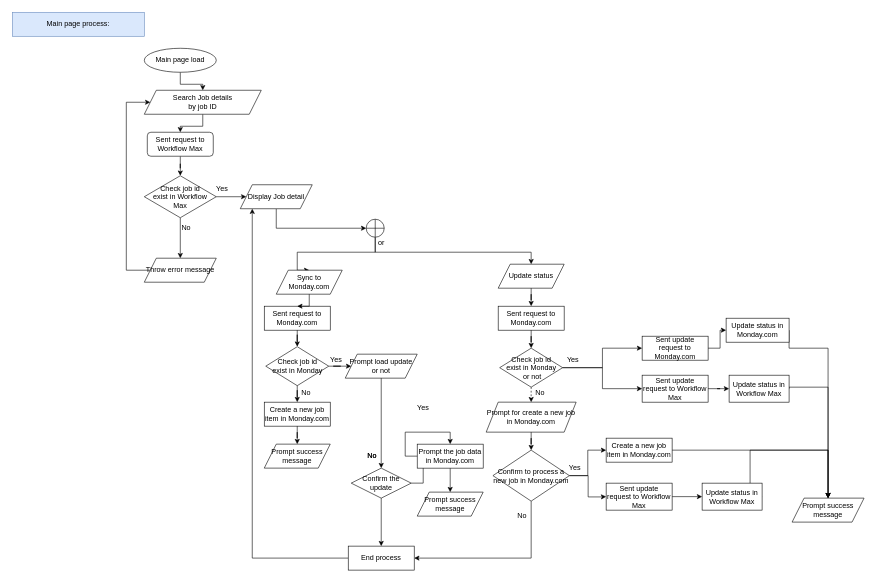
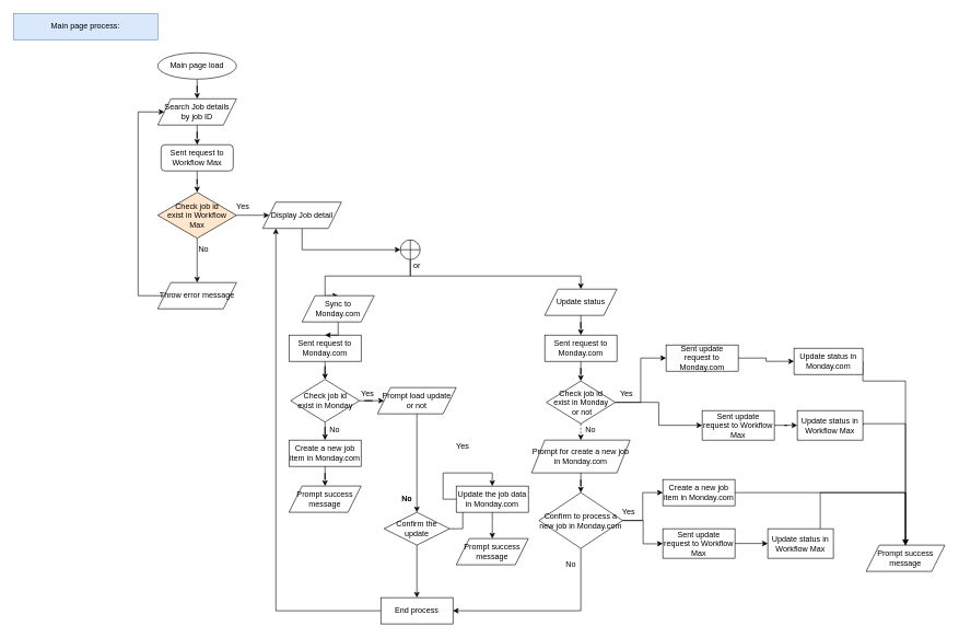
  <mxCell id="0" />
  <mxCell id="1" parent="0" />
  <mxCell id="2" style="edgeStyle=orthogonalEdgeStyle;rounded=0;orthogonalLoop=1;jettySize=auto;html=1;entryX=0.5;entryY=0;entryDx=0;entryDy=0;" edge="1" parent="1" source="3" target="5"><mxGeometry relative="1" as="geometry" /></mxCell>
  <mxCell id="3" value="Main page load" style="ellipse;whiteSpace=wrap;html=1;" vertex="1" parent="1"><mxGeometry x="240" y="80" width="120" height="40" as="geometry" /></mxCell>
  <mxCell id="4" style="edgeStyle=orthogonalEdgeStyle;rounded=0;orthogonalLoop=1;jettySize=auto;html=1;entryX=0.5;entryY=0;entryDx=0;entryDy=0;" edge="1" parent="1" source="5" target="7"><mxGeometry relative="1" as="geometry" /></mxCell>
- <mxCell id="5" value="&lt;div&gt;Search Job details&lt;/div&gt;&lt;div&gt;by job ID&lt;br&gt;&lt;/div&gt;" style="shape=parallelogram;perimeter=parallelogramPerimeter;whiteSpace=wrap;html=1;fixedSize=1;" vertex="1" parent="1"><mxGeometry x="240" y="150" width="195" height="40" as="geometry" /></mxCell>
+ <mxCell id="5" value="&lt;div&gt;Search Job details&lt;/div&gt;&lt;div&gt;by job ID&lt;br&gt;&lt;/div&gt;" style="shape=parallelogram;perimeter=parallelogramPerimeter;whiteSpace=wrap;html=1;fixedSize=1;" vertex="1" parent="1"><mxGeometry x="240" y="150" width="120" height="40" as="geometry" /></mxCell>
  <mxCell id="6" style="edgeStyle=orthogonalEdgeStyle;rounded=0;orthogonalLoop=1;jettySize=auto;html=1;" edge="1" parent="1" source="7" target="10"><mxGeometry relative="1" as="geometry" /></mxCell>
  <mxCell id="7" value="Sent request to Workflow Max" style="whiteSpace=wrap;html=1;rounded=1;" vertex="1" parent="1"><mxGeometry x="245" y="220" width="110" height="40" as="geometry" /></mxCell>
  <mxCell id="8" style="edgeStyle=orthogonalEdgeStyle;rounded=0;orthogonalLoop=1;jettySize=auto;html=1;" edge="1" parent="1" source="10" target="21"><mxGeometry relative="1" as="geometry"><mxPoint x="300" y="420" as="targetPoint" /></mxGeometry></mxCell>
  <mxCell id="9" style="edgeStyle=orthogonalEdgeStyle;rounded=0;orthogonalLoop=1;jettySize=auto;html=1;entryX=0;entryY=0.5;entryDx=0;entryDy=0;" edge="1" parent="1" source="10" target="20"><mxGeometry relative="1" as="geometry"><mxPoint x="400" y="327.5" as="targetPoint" /></mxGeometry></mxCell>
- <mxCell id="10" value="&lt;div&gt;Check job id &lt;br&gt;&lt;/div&gt;&lt;div&gt;exist in Workflow &lt;br&gt;&lt;/div&gt;&lt;div&gt;Max&lt;br&gt;&lt;/div&gt;" style="rhombus;whiteSpace=wrap;html=1;" vertex="1" parent="1"><mxGeometry x="240" y="292.5" width="120" height="70" as="geometry" /></mxCell>
+ <mxCell id="10" value="&lt;div&gt;Check job id &lt;br&gt;&lt;/div&gt;&lt;div&gt;exist in Workflow &lt;br&gt;&lt;/div&gt;&lt;div&gt;Max&lt;br&gt;&lt;/div&gt;" style="rhombus;whiteSpace=wrap;html=1;fillColor=#ffe6cc;" vertex="1" parent="1"><mxGeometry x="240" y="292.5" width="120" height="70" as="geometry" /></mxCell>
  <mxCell id="11" style="edgeStyle=orthogonalEdgeStyle;rounded=0;orthogonalLoop=1;jettySize=auto;html=1;entryX=0;entryY=0.5;entryDx=0;entryDy=0;exitX=0;exitY=0.5;exitDx=0;exitDy=0;" edge="1" parent="1" source="21" target="5"><mxGeometry relative="1" as="geometry"><mxPoint x="130" y="160" as="targetPoint" /><mxPoint x="255" y="447.5" as="sourcePoint" /><Array as="points"><mxPoint x="210" y="450" /><mxPoint x="210" y="170" /></Array></mxGeometry></mxCell>
  <mxCell id="12" value="No" style="text;html=1;strokeColor=none;fillColor=none;align=center;verticalAlign=middle;whiteSpace=wrap;rounded=0;" vertex="1" parent="1"><mxGeometry x="290" y="370" width="40" height="20" as="geometry" /></mxCell>
  <mxCell id="13" style="edgeStyle=orthogonalEdgeStyle;rounded=0;orthogonalLoop=1;jettySize=auto;html=1;entryX=0;entryY=0.5;entryDx=0;entryDy=0;entryPerimeter=0;exitX=0.5;exitY=1;exitDx=0;exitDy=0;" edge="1" parent="1" source="20" target="17"><mxGeometry relative="1" as="geometry"><mxPoint x="500" y="327.5" as="sourcePoint" /><Array as="points"><mxPoint x="460" y="380" /><mxPoint x="610" y="380" /></Array></mxGeometry></mxCell>
  <mxCell id="14" value="Yes" style="text;html=1;strokeColor=none;fillColor=none;align=center;verticalAlign=middle;whiteSpace=wrap;rounded=0;" vertex="1" parent="1"><mxGeometry x="350" y="305" width="40" height="20" as="geometry" /></mxCell>
  <mxCell id="15" style="edgeStyle=orthogonalEdgeStyle;rounded=0;orthogonalLoop=1;jettySize=auto;html=1;entryX=0.5;entryY=0;entryDx=0;entryDy=0;exitX=0.5;exitY=1;exitDx=0;exitDy=0;exitPerimeter=0;" edge="1" parent="1" source="17" target="23"><mxGeometry relative="1" as="geometry"><Array as="points"><mxPoint x="625" y="420" /><mxPoint x="495" y="420" /></Array></mxGeometry></mxCell>
  <mxCell id="16" style="edgeStyle=orthogonalEdgeStyle;rounded=0;orthogonalLoop=1;jettySize=auto;html=1;entryX=0.5;entryY=0;entryDx=0;entryDy=0;exitX=0.5;exitY=1;exitDx=0;exitDy=0;exitPerimeter=0;" edge="1" parent="1" source="17" target="41"><mxGeometry relative="1" as="geometry"><mxPoint x="625" y="440" as="sourcePoint" /><Array as="points"><mxPoint x="625" y="420" /><mxPoint x="885" y="420" /></Array></mxGeometry></mxCell>
  <mxCell id="17" value="" style="verticalLabelPosition=bottom;verticalAlign=top;html=1;shape=mxgraph.flowchart.summing_function;" vertex="1" parent="1"><mxGeometry x="610" y="365" width="30" height="30" as="geometry" /></mxCell>
  <mxCell id="18" style="edgeStyle=orthogonalEdgeStyle;rounded=0;orthogonalLoop=1;jettySize=auto;html=1;" edge="1" parent="1" source="39" target="20"><mxGeometry relative="1" as="geometry"><mxPoint x="435" y="350" as="targetPoint" /><Array as="points"><mxPoint x="420" y="930" /></Array></mxGeometry></mxCell>
  <mxCell id="19" value="or" style="text;html=1;align=center;verticalAlign=middle;resizable=0;points=[];autosize=1;" vertex="1" parent="1"><mxGeometry x="620" y="395" width="30" height="20" as="geometry" /></mxCell>
  <mxCell id="20" value="Display Job detail" style="shape=parallelogram;perimeter=parallelogramPerimeter;whiteSpace=wrap;html=1;fixedSize=1;" vertex="1" parent="1"><mxGeometry x="400" y="307.5" width="120" height="40" as="geometry" /></mxCell>
  <mxCell id="21" value="Throw error message" style="shape=parallelogram;perimeter=parallelogramPerimeter;whiteSpace=wrap;html=1;fixedSize=1;" vertex="1" parent="1"><mxGeometry x="240" y="430" width="120" height="40" as="geometry" /></mxCell>
  <mxCell id="22" value="Main page process:" style="rounded=0;whiteSpace=wrap;html=1;strokeWidth=1;fillColor=#dae8fc;strokeColor=#6c8ebf;" vertex="1" parent="1"><mxGeometry x="20" y="20" width="220" height="40" as="geometry" /></mxCell>
  <mxCell id="23" value="Sync to Monday.com" style="shape=parallelogram;perimeter=parallelogramPerimeter;whiteSpace=wrap;html=1;fixedSize=1;" vertex="1" parent="1"><mxGeometry x="460" y="450" width="110" height="40" as="geometry" /></mxCell>
  <mxCell id="24" value="Sent request to Monday.com" style="rounded=0;whiteSpace=wrap;html=1;" vertex="1" parent="1"><mxGeometry x="440" y="510" width="110" height="40" as="geometry" /></mxCell>
  <mxCell id="25" value="&lt;div&gt;Check job id &lt;br&gt;&lt;/div&gt;&lt;div&gt;exist in Monday&lt;br&gt;&lt;/div&gt;" style="rhombus;whiteSpace=wrap;html=1;" vertex="1" parent="1"><mxGeometry x="442.5" y="577.5" width="105" height="65" as="geometry" /></mxCell>
  <mxCell id="26" value="Create a new job item in Monday.com" style="rounded=0;whiteSpace=wrap;html=1;" vertex="1" parent="1"><mxGeometry x="440" y="670" width="110" height="40" as="geometry" /></mxCell>
  <mxCell id="27" value="Prompt success message" style="shape=parallelogram;perimeter=parallelogramPerimeter;whiteSpace=wrap;html=1;fixedSize=1;" vertex="1" parent="1"><mxGeometry x="440" y="740" width="110" height="40" as="geometry" /></mxCell>
  <mxCell id="28" style="edgeStyle=orthogonalEdgeStyle;rounded=0;orthogonalLoop=1;jettySize=auto;html=1;entryX=0.5;entryY=0;entryDx=0;entryDy=0;" edge="1" parent="1" source="23" target="24"><mxGeometry relative="1" as="geometry" /></mxCell>
  <mxCell id="29" style="edgeStyle=orthogonalEdgeStyle;rounded=0;orthogonalLoop=1;jettySize=auto;html=1;entryX=0.5;entryY=0;entryDx=0;entryDy=0;" edge="1" parent="1" source="24" target="25"><mxGeometry relative="1" as="geometry" /></mxCell>
  <mxCell id="30" style="edgeStyle=orthogonalEdgeStyle;rounded=0;orthogonalLoop=1;jettySize=auto;html=1;" edge="1" parent="1" source="25" target="26"><mxGeometry relative="1" as="geometry" /></mxCell>
  <mxCell id="31" style="edgeStyle=orthogonalEdgeStyle;rounded=0;orthogonalLoop=1;jettySize=auto;html=1;" edge="1" parent="1" source="26" target="27"><mxGeometry relative="1" as="geometry" /></mxCell>
  <mxCell id="32" style="edgeStyle=orthogonalEdgeStyle;rounded=0;orthogonalLoop=1;jettySize=auto;html=1;" edge="1" parent="1" source="25" target="34"><mxGeometry relative="1" as="geometry" /></mxCell>
  <mxCell id="33" value="No" style="text;html=1;strokeColor=none;fillColor=none;align=center;verticalAlign=middle;whiteSpace=wrap;rounded=0;" vertex="1" parent="1"><mxGeometry x="490" y="645" width="40" height="20" as="geometry" /></mxCell>
  <mxCell id="34" value="&lt;div&gt;Prompt load update&lt;/div&gt;&lt;div&gt;or not&lt;br&gt;&lt;/div&gt;" style="shape=parallelogram;perimeter=parallelogramPerimeter;whiteSpace=wrap;html=1;fixedSize=1;" vertex="1" parent="1"><mxGeometry x="575" y="590" width="120" height="40" as="geometry" /></mxCell>
  <mxCell id="35" value="Yes" style="text;html=1;strokeColor=none;fillColor=none;align=center;verticalAlign=middle;whiteSpace=wrap;rounded=0;" vertex="1" parent="1"><mxGeometry x="540" y="590" width="40" height="20" as="geometry" /></mxCell>
  <mxCell id="36" style="edgeStyle=orthogonalEdgeStyle;rounded=0;orthogonalLoop=1;jettySize=auto;html=1;exitX=1;exitY=0.5;exitDx=0;exitDy=0;entryX=0.5;entryY=0;entryDx=0;entryDy=0;" edge="1" parent="1" source="37" target="76"><mxGeometry relative="1" as="geometry" /></mxCell>
  <mxCell id="37" value="Confirm the update" style="rhombus;whiteSpace=wrap;html=1;" vertex="1" parent="1"><mxGeometry x="585" y="780" width="100" height="50" as="geometry" /></mxCell>
  <mxCell id="38" style="edgeStyle=orthogonalEdgeStyle;rounded=0;orthogonalLoop=1;jettySize=auto;html=1;entryX=0.5;entryY=0;entryDx=0;entryDy=0;" edge="1" parent="1" source="34" target="37"><mxGeometry relative="1" as="geometry" /></mxCell>
  <mxCell id="39" value="End process" style="rounded=0;whiteSpace=wrap;html=1;" vertex="1" parent="1"><mxGeometry x="580" y="910" width="110" height="40" as="geometry" /></mxCell>
  <mxCell id="40" style="edgeStyle=orthogonalEdgeStyle;rounded=0;orthogonalLoop=1;jettySize=auto;html=1;entryX=0.5;entryY=0;entryDx=0;entryDy=0;" edge="1" parent="1" source="37" target="39"><mxGeometry relative="1" as="geometry" /></mxCell>
  <mxCell id="41" value="Update status" style="shape=parallelogram;perimeter=parallelogramPerimeter;whiteSpace=wrap;html=1;fixedSize=1;" vertex="1" parent="1"><mxGeometry x="830" y="440" width="110" height="40" as="geometry" /></mxCell>
  <mxCell id="42" value="Sent request to Monday.com" style="rounded=0;whiteSpace=wrap;html=1;" vertex="1" parent="1"><mxGeometry x="830" y="510" width="110" height="40" as="geometry" /></mxCell>
  <mxCell id="43" style="edgeStyle=orthogonalEdgeStyle;rounded=0;orthogonalLoop=1;jettySize=auto;html=1;" edge="1" parent="1" source="41" target="42"><mxGeometry relative="1" as="geometry" /></mxCell>
  <mxCell id="44" value="&lt;div&gt;Check job id &lt;br&gt;&lt;/div&gt;&lt;div&gt;exist in Monday&lt;br&gt;&lt;/div&gt;&amp;nbsp;or not" style="rhombus;whiteSpace=wrap;html=1;" vertex="1" parent="1"><mxGeometry x="832.5" y="580" width="105" height="65" as="geometry" /></mxCell>
  <mxCell id="45" style="edgeStyle=orthogonalEdgeStyle;rounded=0;orthogonalLoop=1;jettySize=auto;html=1;" edge="1" parent="1" source="42" target="44"><mxGeometry relative="1" as="geometry" /></mxCell>
  <mxCell id="46" value="Prompt for create a new job in Monday.com " style="shape=parallelogram;perimeter=parallelogramPerimeter;whiteSpace=wrap;html=1;fixedSize=1;" vertex="1" parent="1"><mxGeometry x="810" y="670" width="150" height="50" as="geometry" /></mxCell>
  <mxCell id="47" style="edgeStyle=orthogonalEdgeStyle;rounded=0;orthogonalLoop=1;jettySize=auto;html=1;exitX=0.5;exitY=1;exitDx=0;exitDy=0;entryX=0.5;entryY=0;entryDx=0;entryDy=0;dashed=1;" edge="1" parent="1" source="44" target="46"><mxGeometry relative="1" as="geometry" /></mxCell>
  <mxCell id="48" value="No" style="text;html=1;strokeColor=none;fillColor=none;align=center;verticalAlign=middle;whiteSpace=wrap;rounded=0;" vertex="1" parent="1"><mxGeometry x="600" y="750" width="40" height="20" as="geometry" /></mxCell>
  <mxCell id="49" value="No" style="text;html=1;strokeColor=none;fillColor=none;align=center;verticalAlign=middle;whiteSpace=wrap;rounded=0;" vertex="1" parent="1"><mxGeometry x="880" y="645" width="40" height="20" as="geometry" /></mxCell>
  <mxCell id="50" style="edgeStyle=orthogonalEdgeStyle;rounded=0;orthogonalLoop=1;jettySize=auto;html=1;entryX=1;entryY=0.5;entryDx=0;entryDy=0;exitX=0.5;exitY=1;exitDx=0;exitDy=0;" edge="1" parent="1" source="52" target="39"><mxGeometry relative="1" as="geometry" /></mxCell>
  <mxCell id="51" style="edgeStyle=orthogonalEdgeStyle;rounded=0;orthogonalLoop=1;jettySize=auto;html=1;entryX=0;entryY=0.5;entryDx=0;entryDy=0;" edge="1" parent="1" source="52" target="64"><mxGeometry relative="1" as="geometry" /></mxCell>
  <mxCell id="52" value="Confirm to process a new job in Monday.com" style="rhombus;whiteSpace=wrap;html=1;" vertex="1" parent="1"><mxGeometry x="821.25" y="750" width="127.5" height="85" as="geometry" /></mxCell>
  <mxCell id="53" style="edgeStyle=orthogonalEdgeStyle;rounded=0;orthogonalLoop=1;jettySize=auto;html=1;entryX=0.5;entryY=0;entryDx=0;entryDy=0;" edge="1" parent="1" source="46" target="52"><mxGeometry relative="1" as="geometry" /></mxCell>
  <mxCell id="54" value="Yes" style="text;html=1;strokeColor=none;fillColor=none;align=center;verticalAlign=middle;whiteSpace=wrap;rounded=0;" vertex="1" parent="1"><mxGeometry x="935" y="590" width="40" height="20" as="geometry" /></mxCell>
  <mxCell id="55" style="edgeStyle=orthogonalEdgeStyle;rounded=0;orthogonalLoop=1;jettySize=auto;html=1;entryX=0;entryY=0.5;entryDx=0;entryDy=0;exitX=1;exitY=0.5;exitDx=0;exitDy=0;" edge="1" parent="1" source="52" target="72"><mxGeometry relative="1" as="geometry"><Array as="points"><mxPoint x="980" y="793" /><mxPoint x="980" y="828" /><mxPoint x="1000" y="828" /></Array></mxGeometry></mxCell>
  <mxCell id="56" value="Yes" style="text;html=1;strokeColor=none;fillColor=none;align=center;verticalAlign=middle;whiteSpace=wrap;rounded=0;" vertex="1" parent="1"><mxGeometry x="937.5" y="770" width="40" height="20" as="geometry" /></mxCell>
  <mxCell id="57" style="edgeStyle=orthogonalEdgeStyle;rounded=0;orthogonalLoop=1;jettySize=auto;html=1;" edge="1" parent="1" source="44" target="65"><mxGeometry relative="1" as="geometry" /></mxCell>
  <mxCell id="58" style="edgeStyle=orthogonalEdgeStyle;rounded=0;orthogonalLoop=1;jettySize=auto;html=1;entryX=0;entryY=0.5;entryDx=0;entryDy=0;" edge="1" parent="1" source="44" target="70"><mxGeometry relative="1" as="geometry" /></mxCell>
  <mxCell id="59" value="No" style="text;html=1;strokeColor=none;fillColor=none;align=center;verticalAlign=middle;whiteSpace=wrap;rounded=0;" vertex="1" parent="1"><mxGeometry x="850" y="850" width="40" height="20" as="geometry" /></mxCell>
  <mxCell id="60" style="edgeStyle=orthogonalEdgeStyle;rounded=0;orthogonalLoop=1;jettySize=auto;html=1;exitX=1;exitY=0.5;exitDx=0;exitDy=0;entryX=0.5;entryY=0;entryDx=0;entryDy=0;" edge="1" parent="1" source="66" target="61"><mxGeometry relative="1" as="geometry"><mxPoint x="1360" y="720" as="targetPoint" /><Array as="points"><mxPoint x="1380" y="580" /></Array></mxGeometry></mxCell>
  <mxCell id="61" value="Prompt success message" style="shape=parallelogram;perimeter=parallelogramPerimeter;whiteSpace=wrap;html=1;fixedSize=1;" vertex="1" parent="1"><mxGeometry x="1320" y="830" width="120" height="40" as="geometry" /></mxCell>
  <mxCell id="62" style="edgeStyle=orthogonalEdgeStyle;rounded=0;orthogonalLoop=1;jettySize=auto;html=1;entryX=0.5;entryY=0;entryDx=0;entryDy=0;exitX=1;exitY=0.5;exitDx=0;exitDy=0;" edge="1" parent="1" source="67" target="61"><mxGeometry relative="1" as="geometry"><Array as="points"><mxPoint x="1315" y="645" /><mxPoint x="1380" y="645" /></Array></mxGeometry></mxCell>
  <mxCell id="63" style="edgeStyle=orthogonalEdgeStyle;rounded=0;orthogonalLoop=1;jettySize=auto;html=1;entryX=0.5;entryY=0;entryDx=0;entryDy=0;" edge="1" parent="1" source="64" target="61"><mxGeometry relative="1" as="geometry" /></mxCell>
  <mxCell id="64" value="Create a new job item in Monday.com" style="rounded=0;whiteSpace=wrap;html=1;" vertex="1" parent="1"><mxGeometry x="1010" y="730" width="110" height="40" as="geometry" /></mxCell>
  <mxCell id="65" value="Sent update request to Workflow Max" style="rounded=0;whiteSpace=wrap;html=1;" vertex="1" parent="1"><mxGeometry x="1070" y="625" width="110" height="45" as="geometry" /></mxCell>
  <mxCell id="66" value="Update status in Monday.com" style="rounded=0;whiteSpace=wrap;html=1;" vertex="1" parent="1"><mxGeometry x="1210" y="530" width="105" height="40" as="geometry" /></mxCell>
  <mxCell id="67" value="Update status in Workflow Max" style="rounded=0;whiteSpace=wrap;html=1;" vertex="1" parent="1"><mxGeometry x="1215" y="625" width="100" height="45" as="geometry" /></mxCell>
  <mxCell id="68" style="edgeStyle=orthogonalEdgeStyle;rounded=0;orthogonalLoop=1;jettySize=auto;html=1;entryX=0;entryY=0.5;entryDx=0;entryDy=0;" edge="1" parent="1" source="65" target="67"><mxGeometry relative="1" as="geometry" /></mxCell>
  <mxCell id="69" style="edgeStyle=orthogonalEdgeStyle;rounded=0;orthogonalLoop=1;jettySize=auto;html=1;entryX=0;entryY=0.5;entryDx=0;entryDy=0;" edge="1" parent="1" source="70" target="66"><mxGeometry relative="1" as="geometry" /></mxCell>
- <mxCell id="70" value="Sent update request to Monday.com" style="rounded=0;whiteSpace=wrap;html=1;" vertex="1" parent="1"><mxGeometry x="1070" y="560" width="110" height="40" as="geometry" /></mxCell>
+ <mxCell id="70" value="Sent update request to Monday.com" style="rounded=0;whiteSpace=wrap;html=1;" vertex="1" parent="1"><mxGeometry x="1015" y="525" width="110" height="40" as="geometry" /></mxCell>
  <mxCell id="71" style="edgeStyle=orthogonalEdgeStyle;rounded=0;orthogonalLoop=1;jettySize=auto;html=1;entryX=0;entryY=0.5;entryDx=0;entryDy=0;" edge="1" parent="1" source="72" target="74"><mxGeometry relative="1" as="geometry" /></mxCell>
  <mxCell id="72" value="Sent update request to Workflow Max" style="rounded=0;whiteSpace=wrap;html=1;" vertex="1" parent="1"><mxGeometry x="1010" y="805" width="110" height="45" as="geometry" /></mxCell>
  <mxCell id="73" style="edgeStyle=orthogonalEdgeStyle;rounded=0;orthogonalLoop=1;jettySize=auto;html=1;exitX=1;exitY=0.5;exitDx=0;exitDy=0;entryX=0.5;entryY=0;entryDx=0;entryDy=0;" edge="1" parent="1" source="74" target="61"><mxGeometry relative="1" as="geometry"><mxPoint x="1380" y="820" as="targetPoint" /><Array as="points"><mxPoint x="1250" y="750" /><mxPoint x="1380" y="750" /></Array></mxGeometry></mxCell>
  <mxCell id="74" value="Update status in Workflow Max" style="rounded=0;whiteSpace=wrap;html=1;" vertex="1" parent="1"><mxGeometry x="1170" y="805" width="100" height="45" as="geometry" /></mxCell>
  <mxCell id="75" style="edgeStyle=orthogonalEdgeStyle;rounded=0;orthogonalLoop=1;jettySize=auto;html=1;" edge="1" parent="1" source="76" target="79"><mxGeometry relative="1" as="geometry" /></mxCell>
- <mxCell id="76" value="Prompt the job data in Monday.com" style="rounded=0;whiteSpace=wrap;html=1;" vertex="1" parent="1"><mxGeometry x="695" y="740" width="110" height="40" as="geometry" /></mxCell>
+ <mxCell id="76" value="Update the job data in Monday.com" style="rounded=0;whiteSpace=wrap;html=1;" vertex="1" parent="1"><mxGeometry x="695" y="740" width="110" height="40" as="geometry" /></mxCell>
  <mxCell id="77" value="No" style="text;html=1;strokeColor=none;fillColor=none;align=center;verticalAlign=middle;whiteSpace=wrap;rounded=0;" vertex="1" parent="1"><mxGeometry x="600" y="750" width="40" height="20" as="geometry" /></mxCell>
  <mxCell id="78" value="Yes" style="text;html=1;strokeColor=none;fillColor=none;align=center;verticalAlign=middle;whiteSpace=wrap;rounded=0;" vertex="1" parent="1"><mxGeometry x="685" y="670" width="40" height="20" as="geometry" /></mxCell>
  <mxCell id="79" value="Prompt success message" style="shape=parallelogram;perimeter=parallelogramPerimeter;whiteSpace=wrap;html=1;fixedSize=1;" vertex="1" parent="1"><mxGeometry x="695" y="820" width="110" height="40" as="geometry" /></mxCell>
